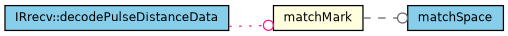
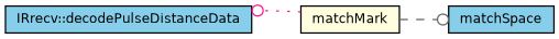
  digraph {
    rankdir=LR
    node [color=black fillcolor=skyblue fontname=Helvetica fontsize=10 shape=record style=filled]
    edge [arrowhead=odot fontname=Helvetica fontsize=10 labelfontname=Helvetica labelfontsize=10]
    n1 [fontcolor=black height=0.2 label="IRrecv::decodePulseDistanceData" width=0.4]
    n2 [fillcolor=lightyellow height=0.2 label=matchMark width=0.4]
    n3 [height=0.2 label=matchSpace width=0.4]
-   n1 -> n2 [color=deeppink style=dotted]
+   n2 -> n1 [color=deeppink style=dotted]
    n2 -> n3 [color=gray40 style=dashed]
  }
